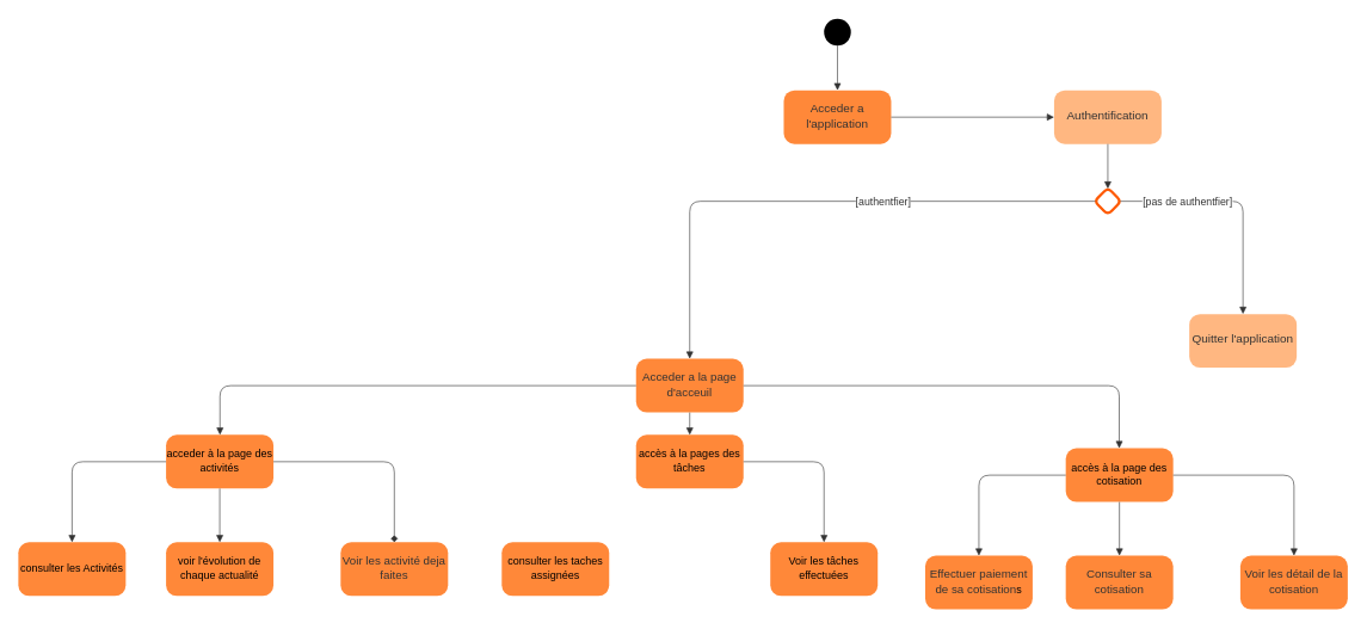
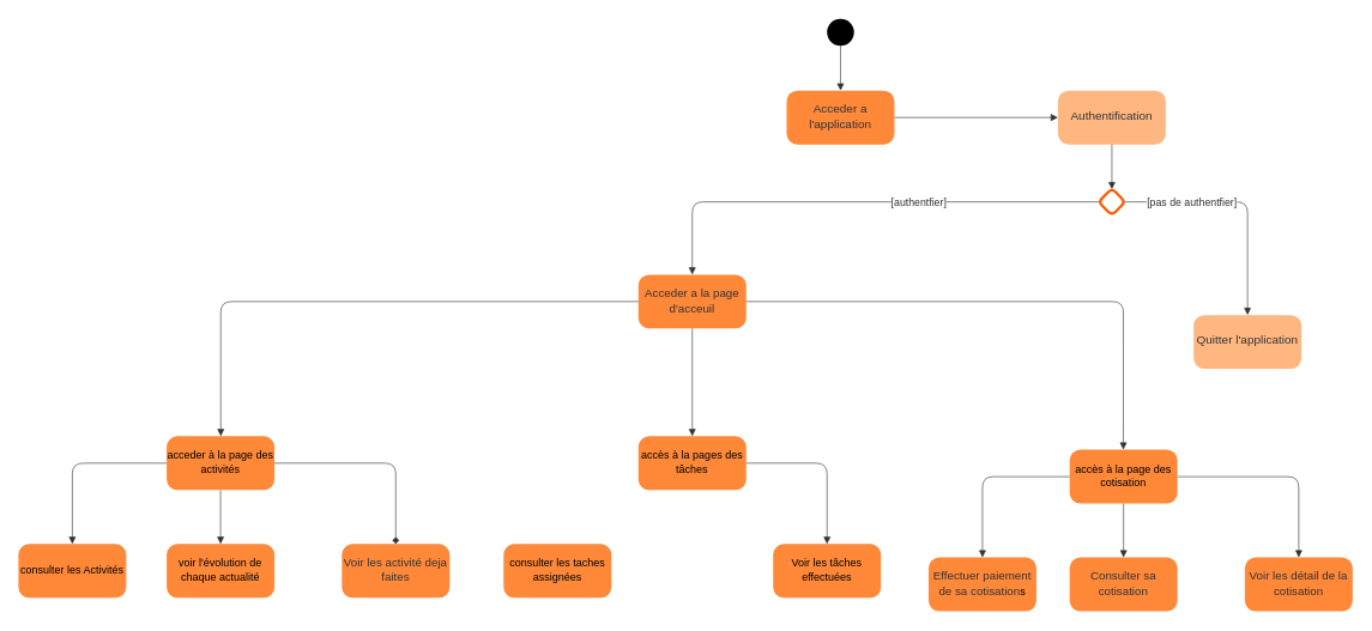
  <mxCell id="0" />
  <mxCell id="1" parent="0" />
  <mxCell id="2" value="" style="html=1;overflow=block;blockSpacing=1;whiteSpace=wrap;ellipse;fillColor=#000000;fontSize=13;spacing=0;strokeOpacity=0;fillOpacity=100;rounded=1;absoluteArcSize=1;arcSize=12;strokeWidth=0.8;lucidId=UdhJT-iROB7Z;" vertex="1" parent="1"><mxGeometry x="920" y="20" width="30" height="30" as="geometry" /></mxCell>
  <mxCell id="3" value="" style="html=1;jettySize=18;whiteSpace=wrap;overflow=block;blockSpacing=1;fontSize=13;strokeColor=#333333;strokeOpacity=100;strokeWidth=0.8;rounded=1;arcSize=24;edgeStyle=orthogonalEdgeStyle;startArrow=none;endArrow=block;endFill=1;exitX=0.5;exitY=1;exitPerimeter=0;entryX=0.5;entryY=0;entryPerimeter=0;lucidId=UdhJqvFDY5rx;" edge="1" parent="1" source="2" target="4"><mxGeometry width="100" height="100" relative="1" as="geometry"><Array as="points" /></mxGeometry></mxCell>
  <mxCell id="4" value="&lt;div style=&quot;display: flex; justify-content: center; text-align: center; align-items: baseline; font-size: 0; line-height: 1.25;margin-top: -2px;&quot;&gt;&lt;span&gt;&lt;span style=&quot;font-size:13.3px;color:#333333;&quot;&gt;Acceder a l'application&lt;/span&gt;&lt;/span&gt;&lt;/div&gt;" style="rounded=1;arcSize=20;whiteSpace=wrap;overflow=block;blockSpacing=1;html=1;fontSize=13;spacing=0;strokeOpacity=0;fillOpacity=100;fillColor=#ff8839;strokeWidth=0.8;" vertex="1" parent="1"><mxGeometry x="875" y="100" width="120" height="60" as="geometry" /></mxCell>
  <mxCell id="5" value="" style="html=1;jettySize=18;whiteSpace=wrap;overflow=block;blockSpacing=1;fontSize=13;strokeColor=#333333;strokeOpacity=100;strokeWidth=0.8;rounded=1;arcSize=24;edgeStyle=orthogonalEdgeStyle;startArrow=none;endArrow=block;endFill=1;exitX=1;exitY=0.5;exitPerimeter=0;entryX=0;entryY=0.5;entryPerimeter=0;lucidId=UdhJdGlUrQk1;" edge="1" parent="1" source="4" target="6"><mxGeometry width="100" height="100" relative="1" as="geometry"><Array as="points" /></mxGeometry></mxCell>
  <mxCell id="6" value="&lt;div style=&quot;display: flex; justify-content: center; text-align: center; align-items: baseline; font-size: 0; line-height: 1.25;margin-top: -2px;&quot;&gt;&lt;span&gt;&lt;span style=&quot;font-size:13.3px;color:#333333;&quot;&gt;Authentification&lt;/span&gt;&lt;/span&gt;&lt;/div&gt;" style="rounded=1;arcSize=20;whiteSpace=wrap;overflow=block;blockSpacing=1;html=1;fontSize=13;spacing=0;strokeOpacity=0;fillOpacity=100;fillColor=#ffb781;strokeWidth=0.8;" vertex="1" parent="1"><mxGeometry x="1177" y="100" width="120" height="60" as="geometry" /></mxCell>
  <mxCell id="7" value="" style="html=1;jettySize=18;whiteSpace=wrap;overflow=block;blockSpacing=1;fontSize=13;strokeColor=#333333;strokeOpacity=100;strokeWidth=0.8;rounded=1;arcSize=24;edgeStyle=orthogonalEdgeStyle;startArrow=none;endArrow=block;endFill=1;exitX=0.5;exitY=1;exitPerimeter=0;entryX=0.5;entryY=0.033;entryPerimeter=0;lucidId=UdhJ3jvthp_a;" edge="1" parent="1" source="6" target="8"><mxGeometry width="100" height="100" relative="1" as="geometry"><Array as="points" /></mxGeometry></mxCell>
  <mxCell id="8" value="" style="html=1;overflow=block;blockSpacing=1;whiteSpace=wrap;shape=rhombus;fontSize=13;spacing=0;strokeColor=#fe5900;strokeOpacity=100;fillOpacity=100;rounded=1;absoluteArcSize=1;arcSize=12;fillColor=#ffffff;strokeWidth=3;lucidId=UdhJjhnG2Bqe;" vertex="1" parent="1"><mxGeometry x="1222" y="209" width="30" height="30" as="geometry" /></mxCell>
  <mxCell id="9" value="" style="html=1;jettySize=18;whiteSpace=wrap;overflow=block;blockSpacing=1;fontSize=13;strokeColor=#333333;strokeOpacity=100;strokeWidth=0.8;rounded=1;arcSize=24;edgeStyle=orthogonalEdgeStyle;startArrow=none;endArrow=block;endFill=1;exitX=0.033;exitY=0.5;exitPerimeter=0;entryX=0.5;entryY=0;entryPerimeter=0;lucidId=UdhJ-f2ERVp.;" edge="1" parent="1" source="8" target="14"><mxGeometry width="100" height="100" relative="1" as="geometry"><Array as="points" /></mxGeometry></mxCell>
  <mxCell id="10" value="[authentfier]" style="text;html=1;resizable=0;labelBackgroundColor=default;align=center;verticalAlign=middle;fontColor=#333333;fontSize=11.7;" vertex="1" parent="9"><mxGeometry x="-0.246" relative="1" as="geometry" /></mxCell>
  <mxCell id="11" value="" style="html=1;jettySize=18;whiteSpace=wrap;fontSize=11.7;fontColor=#333333;align=center;strokeColor=#333333;strokeOpacity=100;strokeWidth=0.8;rounded=1;arcSize=24;edgeStyle=orthogonalEdgeStyle;startArrow=none;endArrow=block;endFill=1;exitX=0.967;exitY=0.5;exitPerimeter=0;entryX=0.5;entryY=0;entryPerimeter=0;lucidId=UdhJb_G80pvu;" edge="1" parent="1" source="8" target="13"><mxGeometry width="100" height="100" relative="1" as="geometry"><Array as="points" /></mxGeometry></mxCell>
  <mxCell id="12" value="[pas de authentfier]" style="text;html=1;resizable=0;labelBackgroundColor=default;align=center;verticalAlign=middle;fontColor=#333333;fontSize=11.7;" vertex="1" parent="11"><mxGeometry x="-0.438" relative="1" as="geometry" /></mxCell>
  <mxCell id="13" value="&lt;div style=&quot;display: flex; justify-content: center; text-align: center; align-items: baseline; font-size: 0; line-height: 1.25;margin-top: -2px;&quot;&gt;&lt;span&gt;&lt;span style=&quot;font-size:13.3px;color:#333333;&quot;&gt;Quitter l'application&lt;/span&gt;&lt;/span&gt;&lt;/div&gt;" style="rounded=1;arcSize=20;whiteSpace=wrap;overflow=block;blockSpacing=1;html=1;fontSize=13;spacing=0;strokeOpacity=0;fillOpacity=100;fillColor=#ffb781;strokeWidth=0.8;" vertex="1" parent="1"><mxGeometry x="1328" y="350" width="120" height="60" as="geometry" /></mxCell>
- <mxCell id="14" value="&lt;div style=&quot;display: flex; justify-content: center; text-align: center; align-items: baseline; font-size: 0; line-height: 1.25;margin-top: -2px;&quot;&gt;&lt;span&gt;&lt;span style=&quot;font-size:13px;color:#333333;&quot;&gt;Acceder a la page d'acceuil&lt;/span&gt;&lt;/span&gt;&lt;/div&gt;" style="rounded=1;arcSize=20;whiteSpace=wrap;overflow=block;blockSpacing=1;html=1;fontSize=13;spacing=0;strokeOpacity=0;fillOpacity=100;fillColor=#ff8839;strokeWidth=0.8;" vertex="1" parent="1"><mxGeometry x="710" y="400" width="120" height="60" as="geometry" /></mxCell>
+ <mxCell id="14" value="&lt;div style=&quot;display: flex; justify-content: center; text-align: center; align-items: baseline; font-size: 0; line-height: 1.25;margin-top: -2px;&quot;&gt;&lt;span&gt;&lt;span style=&quot;font-size:13px;color:#333333;&quot;&gt;Acceder a la page d'acceuil&lt;/span&gt;&lt;/span&gt;&lt;/div&gt;" style="rounded=1;arcSize=20;whiteSpace=wrap;overflow=block;blockSpacing=1;html=1;fontSize=13;spacing=0;strokeOpacity=0;fillOpacity=100;fillColor=#ff8839;strokeWidth=0.8;" vertex="1" parent="1"><mxGeometry x="710" y="305" width="120" height="60" as="geometry" /></mxCell>
  <mxCell id="15" value="" style="html=1;jettySize=18;whiteSpace=wrap;fontSize=13;strokeColor=#333333;strokeOpacity=100;strokeWidth=0.8;rounded=1;arcSize=24;edgeStyle=orthogonalEdgeStyle;startArrow=none;endArrow=block;endFill=1;exitX=0.5;exitY=1;exitPerimeter=0;entryX=0.5;entryY=0;entryPerimeter=0;lucidId=t1DZrDO1bupp;" edge="1" parent="1" source="14" target="16"><mxGeometry width="100" height="100" relative="1" as="geometry"><Array as="points" /></mxGeometry></mxCell>
  <mxCell id="16" value="&lt;div style=&quot;display: flex; justify-content: center; text-align: center; align-items: baseline; font-size: 0; line-height: 1.25;margin-top: -2px;&quot;&gt;&lt;span&gt;&lt;span style=&quot;font-size:12px;&quot;&gt;accès à la pages des tâches&lt;/span&gt;&lt;/span&gt;&lt;/div&gt;" style="rounded=1;arcSize=20;whiteSpace=wrap;overflow=block;blockSpacing=1;html=1;fontSize=13;spacing=0;strokeOpacity=0;fillOpacity=100;fillColor=#ff8839;strokeWidth=0.8;" vertex="1" parent="1"><mxGeometry x="710" y="485" width="120" height="60" as="geometry" /></mxCell>
  <mxCell id="17" value="" style="html=1;jettySize=18;whiteSpace=wrap;fontSize=13;strokeColor=#333333;strokeOpacity=100;strokeWidth=0.8;rounded=1;arcSize=24;edgeStyle=orthogonalEdgeStyle;startArrow=none;endArrow=block;endFill=1;exitX=1;exitY=0.5;exitPerimeter=0;entryX=0.498;entryY=0;entryPerimeter=0;lucidId=w1DZxwkZlNt7;" edge="1" parent="1" source="14" target="18"><mxGeometry width="100" height="100" relative="1" as="geometry"><Array as="points" /></mxGeometry></mxCell>
  <mxCell id="18" value="&lt;div style=&quot;display: flex; justify-content: center; text-align: center; align-items: baseline; font-size: 0; line-height: 1.25;margin-top: -2px;&quot;&gt;&lt;span&gt;&lt;span style=&quot;font-size:12px;&quot;&gt;accès à la page des cotisation&lt;/span&gt;&lt;/span&gt;&lt;/div&gt;" style="rounded=1;arcSize=20;whiteSpace=wrap;overflow=block;blockSpacing=1;html=1;fontSize=13;spacing=0;strokeOpacity=0;fillOpacity=100;fillColor=#ff8839;strokeWidth=0.8;" vertex="1" parent="1"><mxGeometry x="1190" y="500" width="120" height="60" as="geometry" /></mxCell>
  <mxCell id="19" value="" style="html=1;jettySize=18;whiteSpace=wrap;fontSize=13;strokeColor=#333333;strokeOpacity=100;strokeWidth=0.8;rounded=1;arcSize=24;edgeStyle=orthogonalEdgeStyle;startArrow=none;endArrow=block;endFill=1;exitX=0;exitY=0.5;exitPerimeter=0;entryX=0.502;entryY=0;entryPerimeter=0;lucidId=z1DZhMec-EP.;" edge="1" parent="1" source="14" target="20"><mxGeometry width="100" height="100" relative="1" as="geometry"><Array as="points" /></mxGeometry></mxCell>
  <mxCell id="20" value="&lt;div style=&quot;display: flex; justify-content: center; text-align: center; align-items: baseline; font-size: 0; line-height: 1.25;margin-top: -2px;&quot;&gt;&lt;span&gt;&lt;span style=&quot;font-size:12px;&quot;&gt;acceder à la page des activités&lt;/span&gt;&lt;/span&gt;&lt;/div&gt;" style="rounded=1;arcSize=20;whiteSpace=wrap;overflow=block;blockSpacing=1;html=1;fontSize=13;spacing=0;strokeOpacity=0;fillOpacity=100;fillColor=#ff8839;strokeWidth=0.8;" vertex="1" parent="1"><mxGeometry x="185" y="485" width="120" height="60" as="geometry" /></mxCell>
  <mxCell id="21" value="" style="html=1;jettySize=18;whiteSpace=wrap;fontSize=13;strokeColor=#333333;strokeOpacity=100;strokeWidth=0.8;rounded=1;arcSize=24;edgeStyle=orthogonalEdgeStyle;startArrow=none;endArrow=block;endFill=1;exitX=1;exitY=0.5;exitPerimeter=0;entryX=0.5;entryY=0;entryPerimeter=0;lucidId=F3DZwU-Lwob1;" edge="1" parent="1" source="16" target="22"><mxGeometry width="100" height="100" relative="1" as="geometry"><Array as="points" /></mxGeometry></mxCell>
  <mxCell id="22" value="&lt;div style=&quot;display: flex; justify-content: center; text-align: center; align-items: baseline; font-size: 0; line-height: 1.25;margin-top: -2px;&quot;&gt;&lt;span&gt;&lt;span style=&quot;font-size:12px;&quot;&gt;Voir les tâches effectuées&lt;/span&gt;&lt;/span&gt;&lt;/div&gt;" style="rounded=1;arcSize=20;whiteSpace=wrap;overflow=block;blockSpacing=1;html=1;fontSize=13;spacing=0;strokeOpacity=0;fillOpacity=100;fillColor=#ff8839;strokeWidth=0.8;" vertex="1" parent="1"><mxGeometry x="860" y="605" width="120" height="60" as="geometry" /></mxCell>
  <mxCell id="23" value="&lt;div style=&quot;display: flex; justify-content: center; text-align: center; align-items: baseline; font-size: 0; line-height: 1.25;margin-top: -2px;&quot;&gt;&lt;span&gt;&lt;span style=&quot;font-size:12px;&quot;&gt;consulter les taches assignées&lt;/span&gt;&lt;/span&gt;&lt;/div&gt;" style="rounded=1;arcSize=20;whiteSpace=wrap;overflow=block;blockSpacing=1;html=1;fontSize=13;spacing=0;strokeOpacity=0;fillOpacity=100;fillColor=#ff8839;strokeWidth=0.8;" vertex="1" parent="1"><mxGeometry x="560" y="605" width="120" height="60" as="geometry" /></mxCell>
  <mxCell id="24" value="" style="html=1;jettySize=18;whiteSpace=wrap;fontSize=13;strokeColor=#333333;strokeOpacity=100;strokeWidth=0.8;rounded=1;arcSize=24;edgeStyle=orthogonalEdgeStyle;startArrow=none;endArrow=diamond;endFill=1;exitX=1;exitY=0.5;exitPerimeter=0;entryX=0.5;entryY=0;entryPerimeter=0;lucidId=64DZgozYI4i~;" edge="1" parent="1" source="20" target="25"><mxGeometry width="100" height="100" relative="1" as="geometry"><Array as="points" /></mxGeometry></mxCell>
  <mxCell id="25" value="&lt;div style=&quot;display: flex; justify-content: center; text-align: center; align-items: baseline; font-size: 0; line-height: 1.25;margin-top: -2px;&quot;&gt;&lt;span&gt;&lt;span style=&quot;font-size:13px;color:#333333;&quot;&gt;Voir les activité deja faites&lt;/span&gt;&lt;/span&gt;&lt;/div&gt;" style="rounded=1;arcSize=20;whiteSpace=wrap;overflow=block;blockSpacing=1;html=1;fontSize=13;spacing=0;strokeOpacity=0;fillOpacity=100;fillColor=#ff8839;strokeWidth=0.8;" vertex="1" parent="1"><mxGeometry x="380" y="605" width="120" height="60" as="geometry" /></mxCell>
  <mxCell id="26" value="" style="html=1;jettySize=18;whiteSpace=wrap;fontSize=13;strokeColor=#333333;strokeOpacity=100;strokeWidth=0.8;rounded=1;arcSize=24;edgeStyle=orthogonalEdgeStyle;startArrow=none;endArrow=block;endFill=1;exitX=0;exitY=0.5;exitPerimeter=0;entryX=0.5;entryY=0;entryPerimeter=0;lucidId=a5DZetJpYrZa;" edge="1" parent="1" source="20" target="27"><mxGeometry width="100" height="100" relative="1" as="geometry"><Array as="points" /></mxGeometry></mxCell>
  <mxCell id="27" value="&lt;div style=&quot;display: flex; justify-content: center; text-align: center; align-items: baseline; font-size: 0; line-height: 1.25;margin-top: -2px;&quot;&gt;&lt;span&gt;&lt;span style=&quot;font-size:12px;&quot;&gt;consulter les Activités&lt;/span&gt;&lt;/span&gt;&lt;/div&gt;" style="rounded=1;arcSize=20;whiteSpace=wrap;overflow=block;blockSpacing=1;html=1;fontSize=13;spacing=0;strokeOpacity=0;fillOpacity=100;fillColor=#ff8839;strokeWidth=0.8;" vertex="1" parent="1"><mxGeometry x="20" y="605" width="120" height="60" as="geometry" /></mxCell>
  <mxCell id="28" value="" style="html=1;jettySize=18;whiteSpace=wrap;fontSize=13;strokeColor=#333333;strokeOpacity=100;strokeWidth=0.8;rounded=1;arcSize=24;edgeStyle=orthogonalEdgeStyle;startArrow=none;endArrow=block;endFill=1;exitX=0.5;exitY=1;exitPerimeter=0;entryX=0.5;entryY=0;entryPerimeter=0;lucidId=y5DZfqZDqIl_;" edge="1" parent="1" source="20" target="29"><mxGeometry width="100" height="100" relative="1" as="geometry"><Array as="points" /></mxGeometry></mxCell>
  <mxCell id="29" value="&lt;div style=&quot;display: flex; justify-content: center; text-align: center; align-items: baseline; font-size: 0; line-height: 1.25;margin-top: -2px;&quot;&gt;&lt;span&gt;&lt;span style=&quot;font-size:12px;&quot;&gt;voir l'évolution de chaque actualité&lt;/span&gt;&lt;/span&gt;&lt;/div&gt;" style="rounded=1;arcSize=20;whiteSpace=wrap;overflow=block;blockSpacing=1;html=1;fontSize=13;spacing=0;strokeOpacity=0;fillOpacity=100;fillColor=#ff8839;strokeWidth=0.8;" vertex="1" parent="1"><mxGeometry x="185" y="605" width="120" height="60" as="geometry" /></mxCell>
  <mxCell id="30" value="" style="html=1;jettySize=18;whiteSpace=wrap;fontSize=13;strokeColor=#333333;strokeOpacity=100;strokeWidth=0.8;rounded=1;arcSize=24;edgeStyle=orthogonalEdgeStyle;startArrow=none;endArrow=block;endFill=1;exitX=0;exitY=0.5;exitPerimeter=0;entryX=0.5;entryY=0;entryPerimeter=0;lucidId=u6DZbuspUBBO;" edge="1" parent="1" source="18" target="31"><mxGeometry width="100" height="100" relative="1" as="geometry"><Array as="points" /></mxGeometry></mxCell>
  <mxCell id="31" value="&lt;div style=&quot;display: flex; justify-content: center; text-align: center; align-items: baseline; font-size: 0; line-height: 1.25;margin-top: -2px;&quot;&gt;&lt;span&gt;&lt;span style=&quot;font-size:13px;color:#333333;&quot;&gt;Effectuer paiement de sa cotisation&lt;/span&gt;&lt;span style=&quot;font-size:12px;&quot;&gt;s&lt;/span&gt;&lt;/span&gt;&lt;/div&gt;" style="rounded=1;arcSize=20;whiteSpace=wrap;overflow=block;blockSpacing=1;html=1;fontSize=13;spacing=0;strokeOpacity=0;fillOpacity=100;fillColor=#ff8839;strokeWidth=0.8;" vertex="1" parent="1"><mxGeometry x="1033" y="620" width="120" height="60" as="geometry" /></mxCell>
  <mxCell id="32" value="" style="html=1;jettySize=18;whiteSpace=wrap;fontSize=13;strokeColor=#333333;strokeOpacity=100;strokeWidth=0.8;rounded=1;arcSize=24;edgeStyle=orthogonalEdgeStyle;startArrow=none;endArrow=block;endFill=1;exitX=1;exitY=0.5;exitPerimeter=0;entryX=0.5;entryY=0;entryPerimeter=0;lucidId=x6DZ~UZdsGEa;" edge="1" parent="1" source="18" target="33"><mxGeometry width="100" height="100" relative="1" as="geometry"><Array as="points" /></mxGeometry></mxCell>
  <mxCell id="33" value="&lt;div style=&quot;display: flex; justify-content: center; text-align: center; align-items: baseline; font-size: 0; line-height: 1.25;margin-top: -2px;&quot;&gt;&lt;span&gt;&lt;span style=&quot;font-size:13px;color:#333333;&quot;&gt;Voir les détail de la cotisation&lt;/span&gt;&lt;/span&gt;&lt;/div&gt;" style="rounded=1;arcSize=20;whiteSpace=wrap;overflow=block;blockSpacing=1;html=1;fontSize=13;spacing=0;strokeOpacity=0;fillOpacity=100;fillColor=#ff8839;strokeWidth=0.8;" vertex="1" parent="1"><mxGeometry x="1385" y="620" width="120" height="60" as="geometry" /></mxCell>
  <mxCell id="34" value="" style="html=1;jettySize=18;whiteSpace=wrap;fontSize=13;strokeColor=#333333;strokeOpacity=100;strokeWidth=0.8;rounded=1;arcSize=24;edgeStyle=orthogonalEdgeStyle;startArrow=none;endArrow=block;endFill=1;exitX=0.5;exitY=1;exitPerimeter=0;entryX=0.5;entryY=0;entryPerimeter=0;lucidId=D6DZ6fC89sUQ;" edge="1" parent="1" source="18" target="35"><mxGeometry width="100" height="100" relative="1" as="geometry"><Array as="points" /></mxGeometry></mxCell>
  <mxCell id="35" value="&lt;div style=&quot;display: flex; justify-content: center; text-align: center; align-items: baseline; font-size: 0; line-height: 1.25;margin-top: -2px;&quot;&gt;&lt;span&gt;&lt;span style=&quot;font-size:13px;color:#333333;&quot;&gt;Consulter sa cotisation&lt;/span&gt;&lt;/span&gt;&lt;/div&gt;" style="rounded=1;arcSize=20;whiteSpace=wrap;overflow=block;blockSpacing=1;html=1;fontSize=13;spacing=0;strokeOpacity=0;fillOpacity=100;fillColor=#ff8839;strokeWidth=0.8;" vertex="1" parent="1"><mxGeometry x="1190" y="620" width="120" height="60" as="geometry" /></mxCell>
